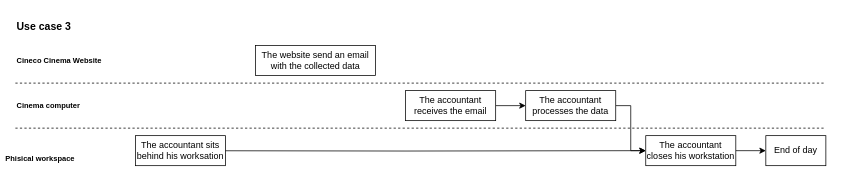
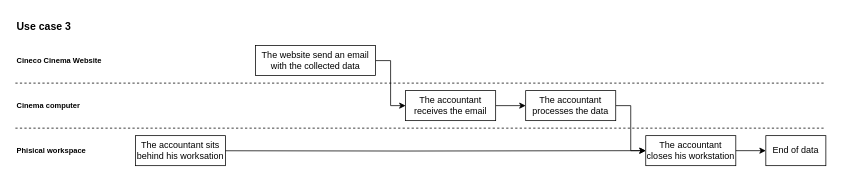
  <mxCell id="0" />
  <mxCell id="1" parent="0" />
  <mxCell id="2" style="edgeStyle=orthogonalEdgeStyle;rounded=0;orthogonalLoop=1;jettySize=auto;html=1;entryX=0;entryY=0.5;entryDx=0;entryDy=0;" edge="1" parent="1" target="16"><mxGeometry relative="1" as="geometry"><mxPoint x="220" y="200" as="sourcePoint" /></mxGeometry></mxCell>
  <mxCell id="3" value="The accountant sits behind his worksation" style="rounded=0;whiteSpace=wrap;html=1;" vertex="1" parent="1"><mxGeometry x="180" y="180" width="120" height="40" as="geometry" /></mxCell>
+ <mxCell id="4" style="edgeStyle=orthogonalEdgeStyle;rounded=0;orthogonalLoop=1;jettySize=auto;html=1;entryX=0;entryY=0.5;entryDx=0;entryDy=0;" edge="1" parent="1" source="5" target="7"><mxGeometry relative="1" as="geometry" /></mxCell>
  <mxCell id="5" value="The website send an email with the collected data" style="rounded=0;whiteSpace=wrap;html=1;" vertex="1" parent="1"><mxGeometry x="340" y="60" width="160" height="40" as="geometry" /></mxCell>
  <mxCell id="6" style="edgeStyle=orthogonalEdgeStyle;rounded=0;orthogonalLoop=1;jettySize=auto;html=1;exitX=1;exitY=0.5;exitDx=0;exitDy=0;entryX=0;entryY=0.5;entryDx=0;entryDy=0;" edge="1" parent="1" source="7" target="9"><mxGeometry relative="1" as="geometry" /></mxCell>
  <mxCell id="7" value="The accountant receives the email" style="rounded=0;whiteSpace=wrap;html=1;" vertex="1" parent="1"><mxGeometry x="540" y="120" width="120" height="40" as="geometry" /></mxCell>
  <mxCell id="8" style="edgeStyle=orthogonalEdgeStyle;rounded=0;orthogonalLoop=1;jettySize=auto;html=1;entryX=0;entryY=0.5;entryDx=0;entryDy=0;" edge="1" parent="1" source="9" target="16"><mxGeometry relative="1" as="geometry" /></mxCell>
  <mxCell id="9" value="The accountant processes the data" style="rounded=0;whiteSpace=wrap;html=1;" vertex="1" parent="1"><mxGeometry x="700" y="120" width="120" height="40" as="geometry" /></mxCell>
  <mxCell id="10" value="" style="endArrow=none;dashed=1;html=1;rounded=0;" edge="1" parent="1"><mxGeometry width="50" height="50" relative="1" as="geometry"><mxPoint x="20" y="110" as="sourcePoint" /><mxPoint x="1100" y="110" as="targetPoint" /></mxGeometry></mxCell>
  <mxCell id="11" value="&lt;font size=&quot;1&quot;&gt;&lt;b&gt;Cinema computer&lt;br&gt;&lt;/b&gt;&lt;/font&gt;" style="text;html=1;strokeColor=none;fillColor=none;align=left;verticalAlign=middle;whiteSpace=wrap;rounded=0;" vertex="1" parent="1"><mxGeometry x="20" y="125" width="120" height="30" as="geometry" /></mxCell>
  <mxCell id="12" value="&lt;font size=&quot;1&quot;&gt;&lt;b&gt;Cineco Cinema Website&lt;br&gt;&lt;/b&gt;&lt;/font&gt;" style="text;html=1;strokeColor=none;fillColor=none;align=left;verticalAlign=middle;whiteSpace=wrap;rounded=0;" vertex="1" parent="1"><mxGeometry x="20" y="65" width="140" height="30" as="geometry" /></mxCell>
  <mxCell id="13" value="" style="endArrow=none;dashed=1;html=1;rounded=0;" edge="1" parent="1"><mxGeometry width="50" height="50" relative="1" as="geometry"><mxPoint x="20" y="170" as="sourcePoint" /><mxPoint x="1100" y="170" as="targetPoint" /></mxGeometry></mxCell>
- <mxCell id="14" value="&lt;font size=&quot;1&quot;&gt;&lt;b&gt;Phisical workspace&lt;br&gt;&lt;/b&gt;&lt;/font&gt;" style="text;html=1;strokeColor=none;fillColor=none;align=left;verticalAlign=middle;whiteSpace=wrap;rounded=0;" vertex="1" parent="1"><mxGeometry x="5" y="195" width="120" height="30" as="geometry" /></mxCell>
+ <mxCell id="14" value="&lt;font size=&quot;1&quot;&gt;&lt;b&gt;Phisical workspace&lt;br&gt;&lt;/b&gt;&lt;/font&gt;" style="text;html=1;strokeColor=none;fillColor=none;align=left;verticalAlign=middle;whiteSpace=wrap;rounded=0;" vertex="1" parent="1"><mxGeometry x="20" y="185" width="120" height="30" as="geometry" /></mxCell>
  <mxCell id="15" style="edgeStyle=orthogonalEdgeStyle;rounded=0;orthogonalLoop=1;jettySize=auto;html=1;entryX=0;entryY=0.5;entryDx=0;entryDy=0;" edge="1" parent="1" source="16" target="17"><mxGeometry relative="1" as="geometry" /></mxCell>
  <mxCell id="16" value="The accountant closes his workstation" style="rounded=0;whiteSpace=wrap;html=1;" vertex="1" parent="1"><mxGeometry x="860" y="180" width="120" height="40" as="geometry" /></mxCell>
- <mxCell id="17" value="End of day" style="rounded=0;whiteSpace=wrap;html=1;" vertex="1" parent="1"><mxGeometry x="1020" y="180" width="80" height="40" as="geometry" /></mxCell>
+ <mxCell id="17" value="End of data" style="rounded=0;whiteSpace=wrap;html=1;" vertex="1" parent="1"><mxGeometry x="1020" y="180" width="80" height="40" as="geometry" /></mxCell>
  <mxCell id="18" value="&lt;b&gt;&lt;font style=&quot;font-size: 14px;&quot;&gt;Use case 3&lt;/font&gt;&lt;/b&gt;" style="text;html=1;strokeColor=none;fillColor=none;align=left;verticalAlign=middle;whiteSpace=wrap;rounded=0;" vertex="1" parent="1"><mxGeometry x="20" y="20" width="120" height="30" as="geometry" /></mxCell>
